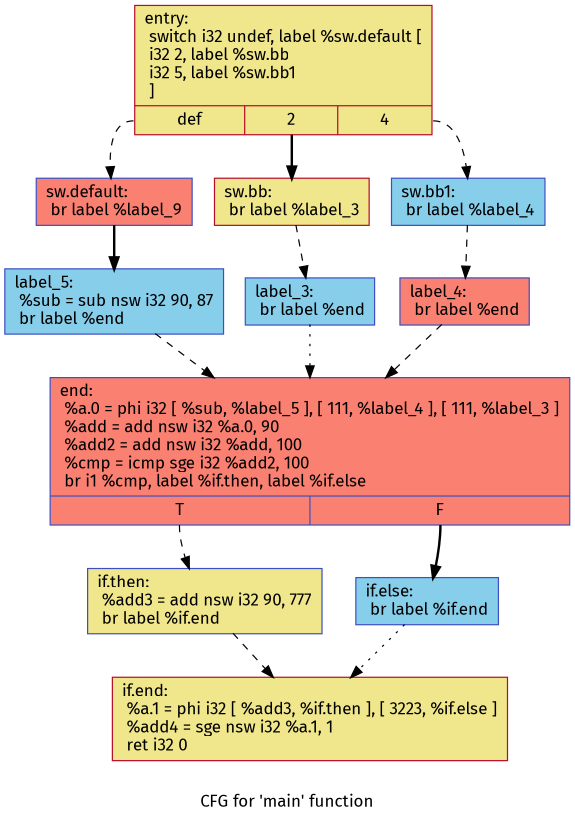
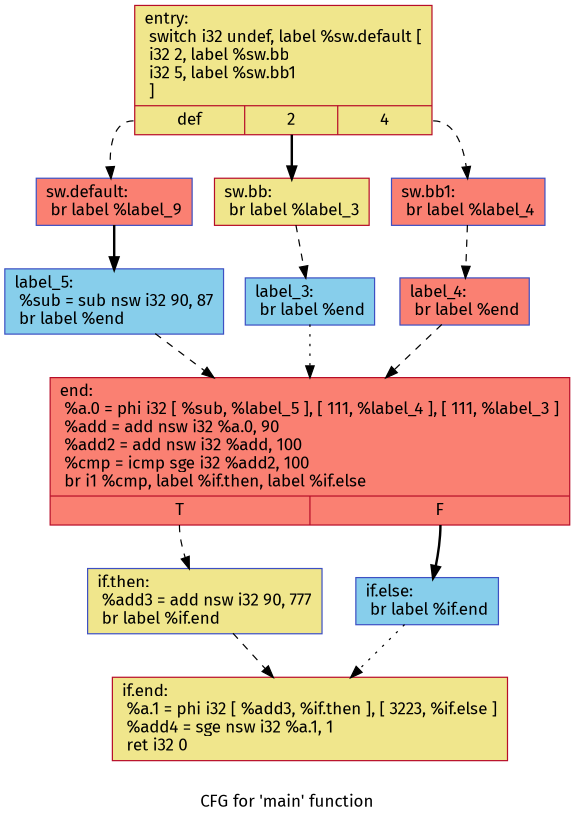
  digraph {
    fontname="Fira Sans"
    label="CFG for 'main' function"
    node [color="#3d50c3ff" fillcolor=khaki fontname="Fira Sans" shape=record style=filled]
    edge [fontname="Fira Sans" style=dashed]
    n1 [color="#b70d28ff" label="{entry:\l  switch i32 undef, label %sw.default [\l    i32 2, label %sw.bb\l    i32 5, label %sw.bb1\l  ]\l|{<s0>def|<s1>2|<s2>4}}"]
    n2 [fillcolor=salmon label="{sw.default:                                       \l  br label %label_9\l}"]
    n3 [color="#b70d28ff" label="{sw.bb:                                            \l  br label %label_3\l}"]
-   n4 [fillcolor=skyblue label="{sw.bb1:                                           \l  br label %label_4\l}"]
+   n4 [fillcolor=salmon label="{sw.bb1:                                           \l  br label %label_4\l}"]
    n5 [fillcolor=skyblue label="{label_5:                                          \l  %sub = sub nsw i32 90, 87\l  br label %end\l}"]
    n6 [fillcolor=skyblue label="{label_3:                                          \l  br label %end\l}"]
    n7 [fillcolor=salmon label="{label_4:                                          \l  br label %end\l}"]
-   n8 [fillcolor=salmon label="{end:                                              \l  %a.0 = phi i32 [ %sub, %label_5 ], [ 111, %label_4 ], [ 111, %label_3 ]\l  %add = add nsw i32 %a.0, 90\l  %add2 = add nsw i32 %add, 100\l  %cmp = icmp sge i32 %add2, 100\l  br i1 %cmp, label %if.then, label %if.else\l|{<s0>T|<s1>F}}"]
+   n8 [color="#b70d28ff" fillcolor=salmon label="{end:                                              \l  %a.0 = phi i32 [ %sub, %label_5 ], [ 111, %label_4 ], [ 111, %label_3 ]\l  %add = add nsw i32 %a.0, 90\l  %add2 = add nsw i32 %add, 100\l  %cmp = icmp sge i32 %add2, 100\l  br i1 %cmp, label %if.then, label %if.else\l|{<s0>T|<s1>F}}"]
    n9 [label="{if.then:                                          \l  %add3 = add nsw i32 90, 777\l  br label %if.end\l}"]
    n10 [fillcolor=skyblue label="{if.else:                                          \l  br label %if.end\l}"]
    n11 [color="#b70d28ff" label="{if.end:                                           \l  %a.1 = phi i32 [ %add3, %if.then ], [ 3223, %if.else ]\l  %add4 = sge nsw i32 %a.1, 1\l  ret i32 0\l}"]
    n1 -> n2 [tailport=s0]
    n1 -> n3 [style=bold tailport=s1]
    n1 -> n4 [tailport=s2]
    n2 -> n5 [style=bold]
    n3 -> n6
    n4 -> n7
    n5 -> n8
    n6 -> n8 [style=dotted]
    n7 -> n8
    n8 -> n9 [tailport=s0]
    n8 -> n10 [style=bold tailport=s1]
    n9 -> n11
    n10 -> n11 [style=dotted]
  }
